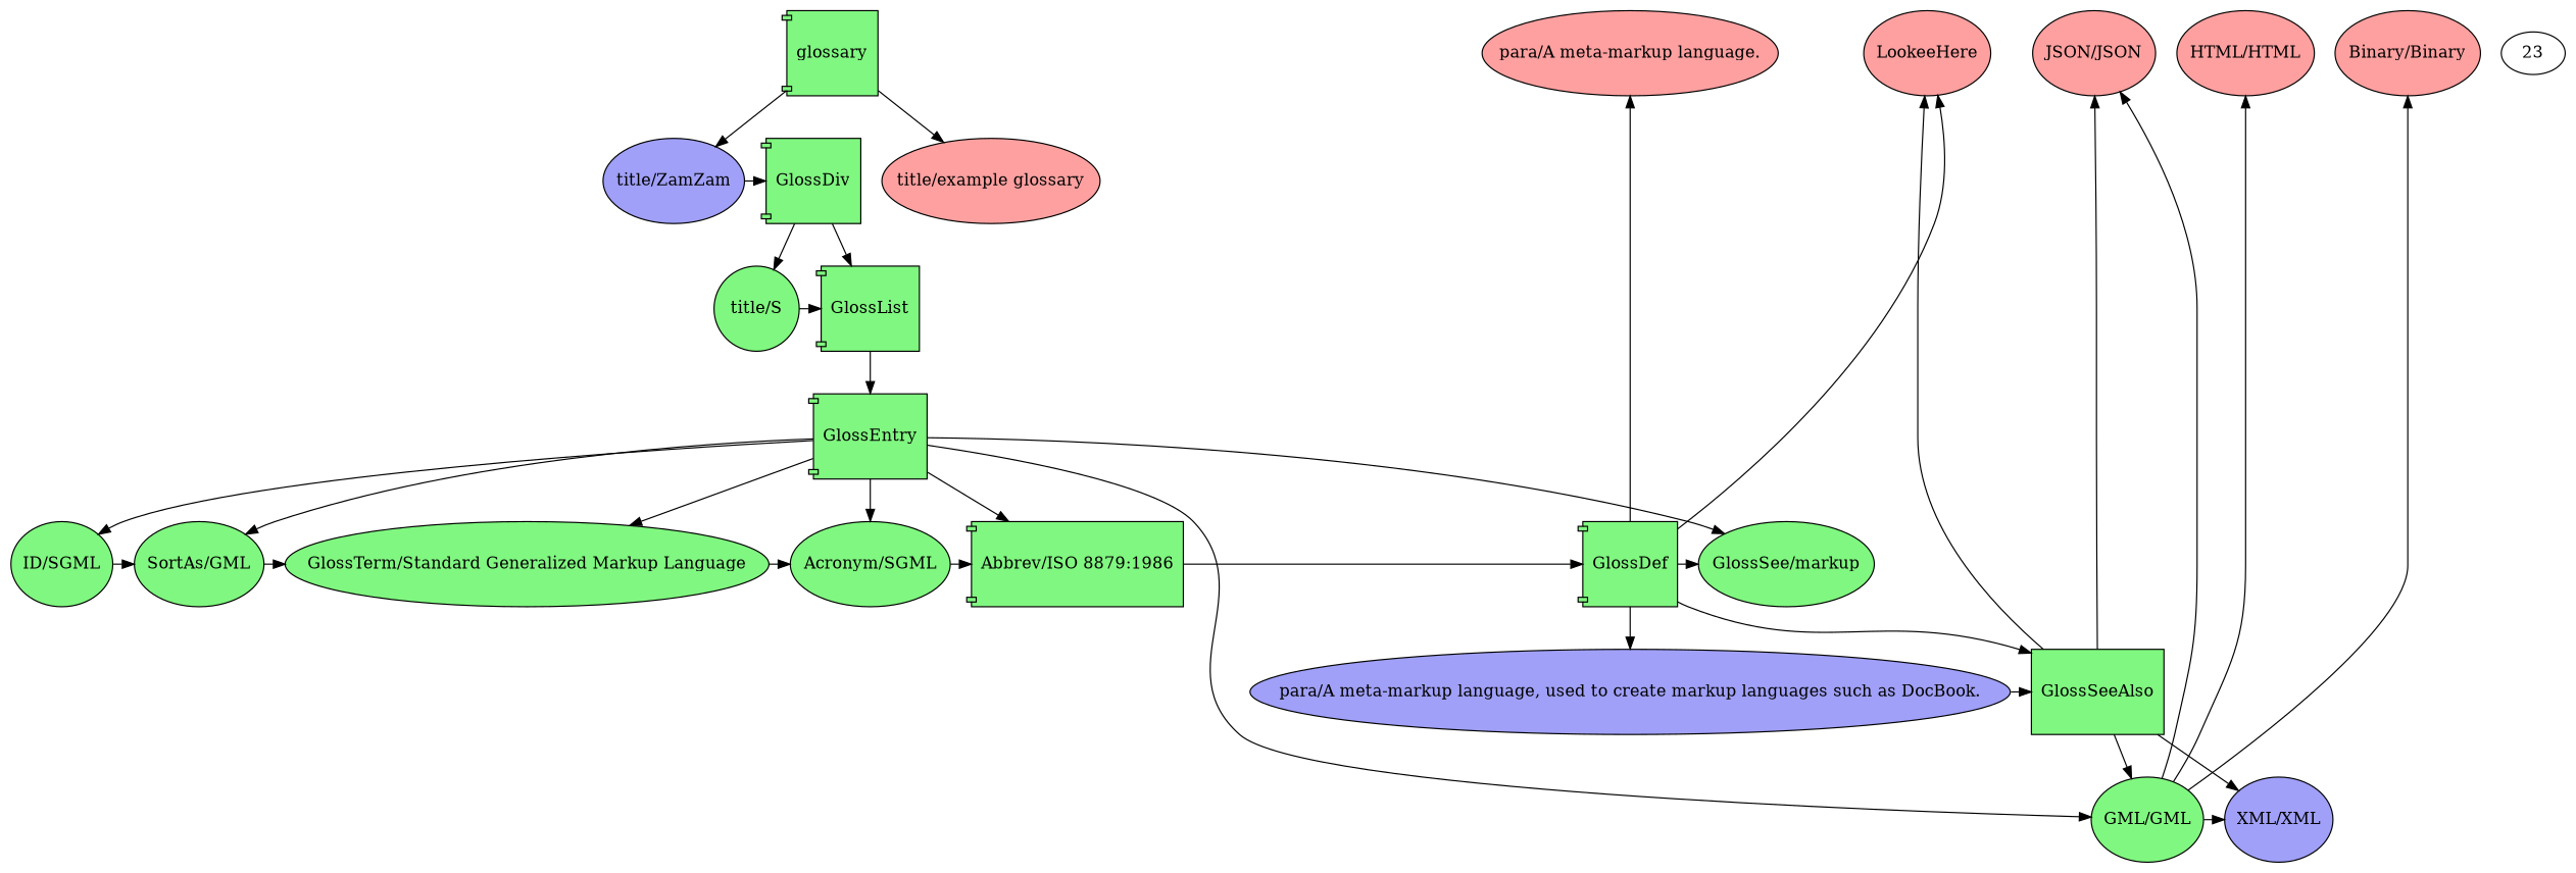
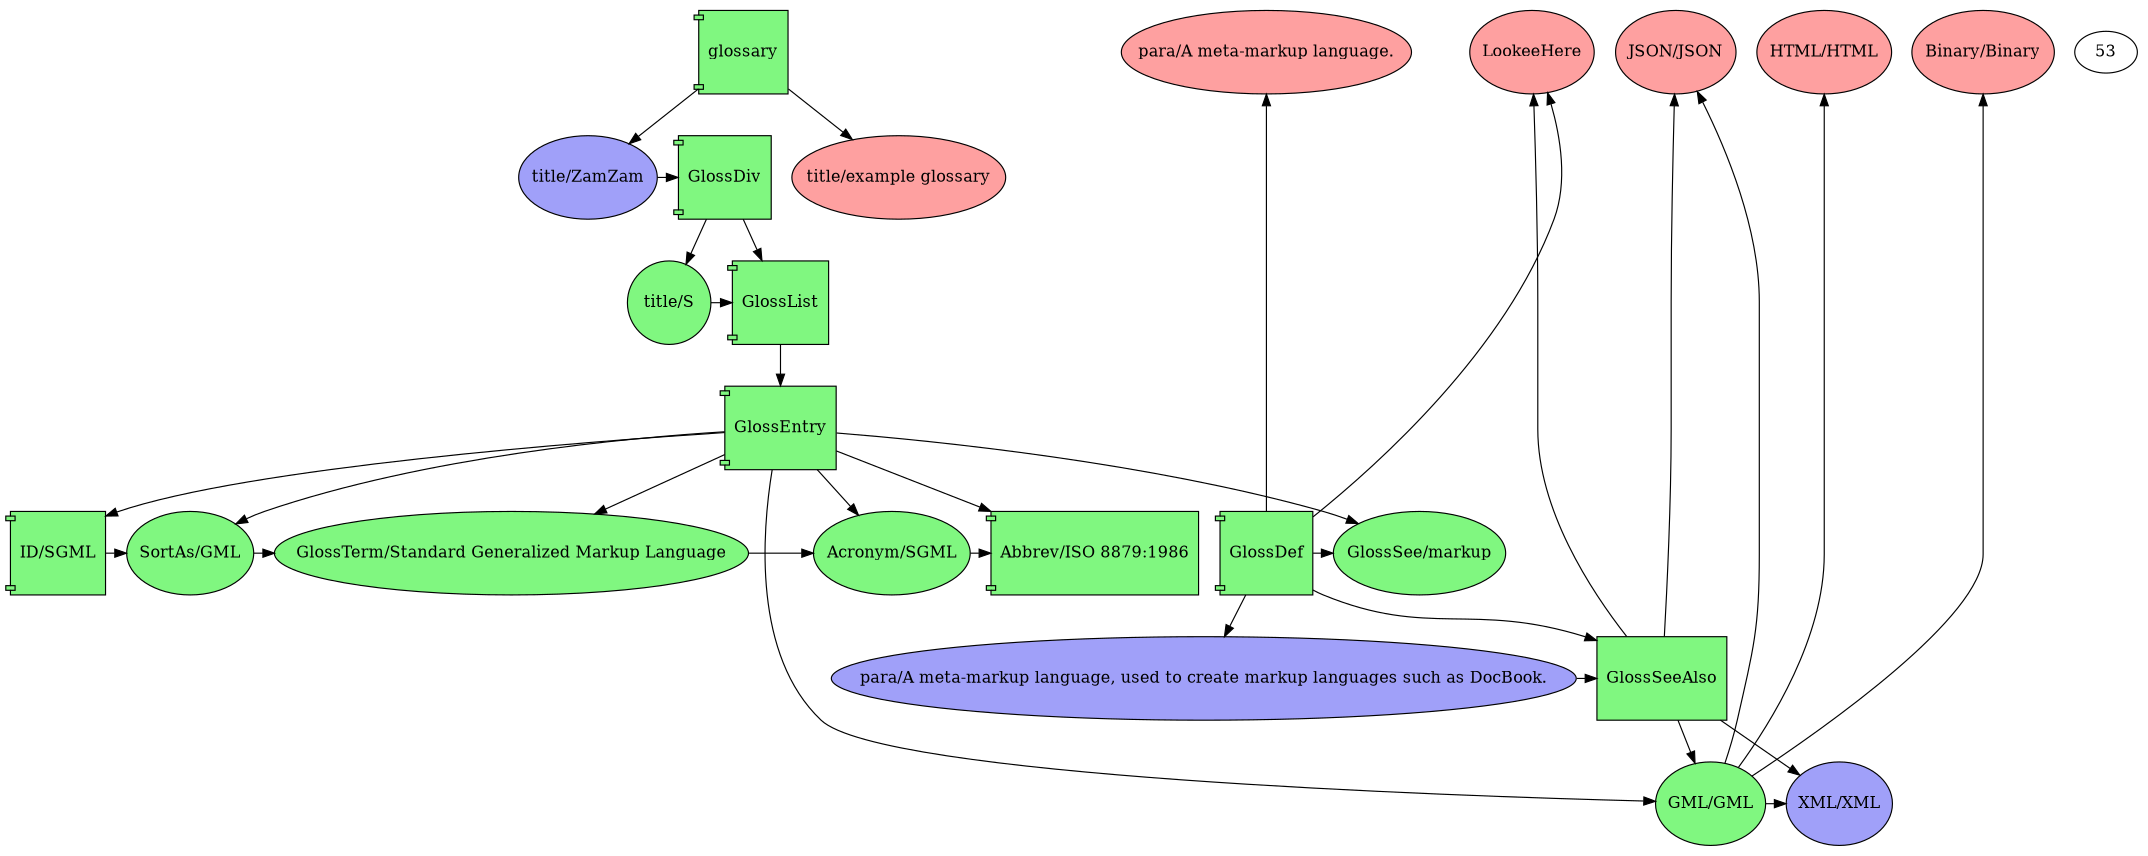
  digraph {
    node [color=black fillcolor="#00ef007f" shape=ellipse style=filled]
    n1 [height=1 label=glossary shape=component width=1]
    n2 [fillcolor="#fe00005f" height=1 label="para/A meta-markup language." width=1]
    n3 [fillcolor="#fe00005f" height=1 label="JSON/JSON" width=1]
    n4 [fillcolor="#fe00005f" height=1 label="HTML/HTML" width=1]
    n5 [fillcolor="#fe00005f" height=1 label="Binary/Binary" width=1]
    n6 [fillcolor="#fe00005f" height=1 label=LookeeHere width=1]
-   23 [color="" fillcolor="" shape="" style=""]
+   23 [label=53 color="" fillcolor="" shape="" style=""]
    n8 [fillcolor="#0000ee5f" height=1 label="title/ZamZam" width=1]
    n9 [height=1 label=GlossDiv shape=component width=1]
    n10 [height=1 label="title/S" width=1]
    n11 [height=1 label=GlossList shape=component width=1]
    n12 [height=1 label=GlossEntry shape=component width=1]
-   n13 [height=1 label="ID/SGML" width=1]
+   n13 [height=1 label="ID/SGML" shape=component width=1]
    n14 [height=1 label="SortAs/GML" width=1]
    n15 [height=1 label="GlossTerm/Standard Generalized Markup Language" width=1]
    n16 [height=1 label="Acronym/SGML" width=1]
    n17 [height=1 label="Abbrev/ISO 8879:1986" shape=component width=1]
    n18 [height=1 label=GlossDef shape=component width=1]
    n19 [height=1 label="GlossSee/markup" width=1]
    n20 [fillcolor="#0000ee5f" height=1 label="para/A meta-markup language, used to create markup languages such as DocBook." width=1]
    n21 [height=1 label=GlossSeeAlso shape=box width=1]
    n22 [height=1 label="GML/GML" width=1]
    n23 [fillcolor="#0000ee5f" height=1 label="XML/XML" width=1]
    n24 [fillcolor="#fe00005f" height=1 label="title/example glossary" width=1]
    subgraph sub_1 {
      rank=same
      n1
      n2
      n3
      n4
      n5
      n6
      23
    }
    subgraph sub_2 {
      rank=same
      n8
      n9
    }
    subgraph sub_3 {
      rank=same
      n10
      n11
    }
    subgraph sub_4 {
      rank=same
      n12
    }
    subgraph sub_5 {
      rank=same
      n13
      n14
      n15
      n16
      n17
      n18
      n19
    }
    subgraph sub_6 {
      rank=same
      n20
      n21
    }
    subgraph sub_7 {
      rank=same
      n22
      n23
    }
    n1 -> n8
    n1 -> n24
    n8 -> n9
    n9 -> n10
    n9 -> n11
    n10 -> n11
    n11 -> n12
    n12 -> n13
    n12 -> n14
    n12 -> n15
    n12 -> n16
    n12 -> n17
    n12 -> n19
    n12 -> n22
    n13 -> n14
    n14 -> n15
    n15 -> n16
    n16 -> n17
-   n17 -> n18
    n18 -> n2
    n18 -> n6
    n18 -> n19
    n18 -> n20
    n18 -> n21
    n20 -> n21
    n21 -> n3
    n21 -> n6
    n21 -> n22
    n21 -> n23
    n22 -> n3
    n22 -> n4
    n22 -> n5
    n22 -> n23
  }
